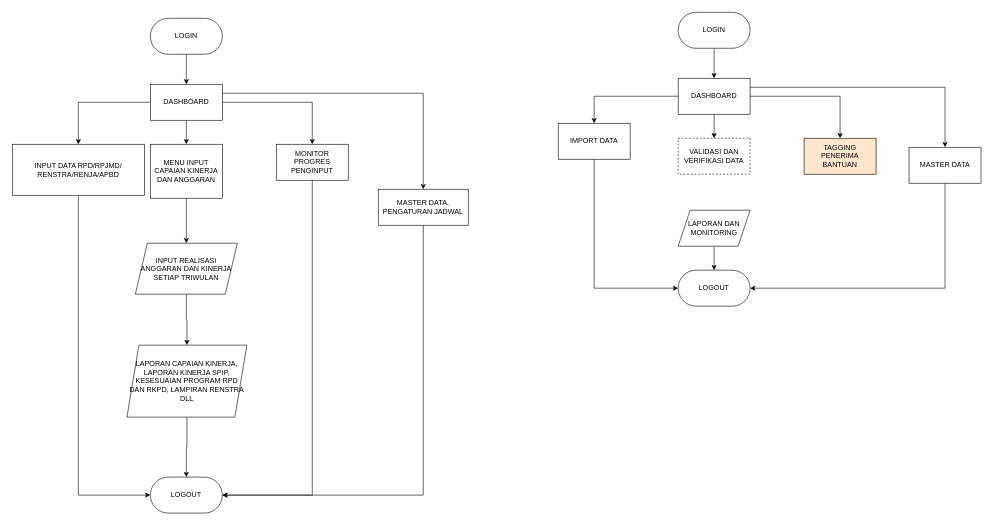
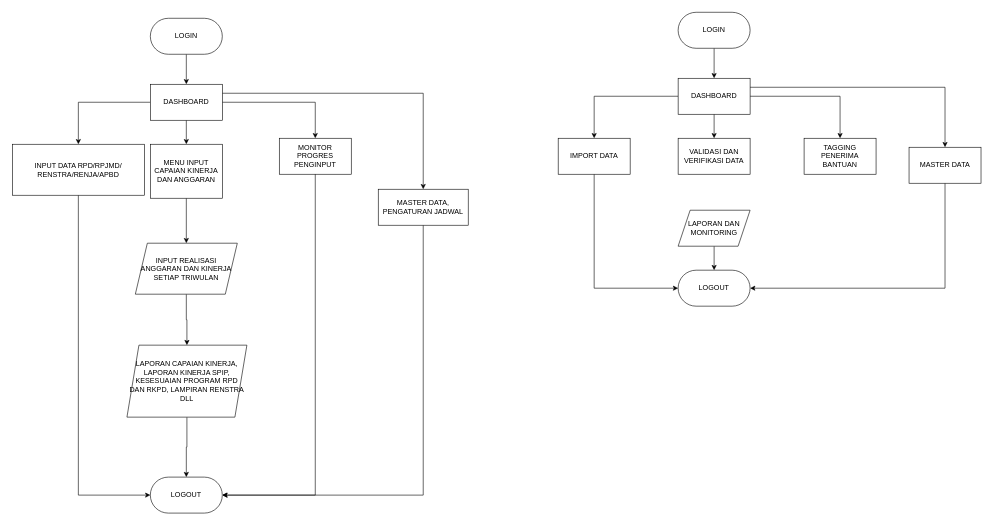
  <mxCell id="0" />
  <mxCell id="1" parent="0" />
  <mxCell id="2" value="" style="edgeStyle=orthogonalEdgeStyle;rounded=0;orthogonalLoop=1;jettySize=auto;html=1;" edge="1" parent="1" source="3" target="7"><mxGeometry relative="1" as="geometry" /></mxCell>
  <mxCell id="3" value="LOGIN" style="rounded=1;whiteSpace=wrap;html=1;arcSize=50;" vertex="1" parent="1"><mxGeometry x="1130" y="20" width="120" height="60" as="geometry" /></mxCell>
  <mxCell id="4" style="edgeStyle=orthogonalEdgeStyle;rounded=0;orthogonalLoop=1;jettySize=auto;html=1;exitX=1;exitY=0.5;exitDx=0;exitDy=0;" edge="1" parent="1" source="7" target="11"><mxGeometry relative="1" as="geometry" /></mxCell>
  <mxCell id="5" style="edgeStyle=orthogonalEdgeStyle;rounded=0;orthogonalLoop=1;jettySize=auto;html=1;exitX=0;exitY=0.5;exitDx=0;exitDy=0;entryX=0.5;entryY=0;entryDx=0;entryDy=0;" edge="1" parent="1" source="7" target="9"><mxGeometry relative="1" as="geometry" /></mxCell>
  <mxCell id="6" style="edgeStyle=orthogonalEdgeStyle;rounded=0;orthogonalLoop=1;jettySize=auto;html=1;exitX=0.5;exitY=1;exitDx=0;exitDy=0;entryX=0.5;entryY=0;entryDx=0;entryDy=0;" edge="1" parent="1" source="7" target="10"><mxGeometry relative="1" as="geometry" /></mxCell>
  <mxCell id="7" value="DASHBOARD" style="rounded=0;whiteSpace=wrap;html=1;" vertex="1" parent="1"><mxGeometry x="1130" y="130" width="120" height="60" as="geometry" /></mxCell>
  <mxCell id="8" style="edgeStyle=orthogonalEdgeStyle;rounded=0;orthogonalLoop=1;jettySize=auto;html=1;exitX=0.5;exitY=1;exitDx=0;exitDy=0;entryX=0;entryY=0.5;entryDx=0;entryDy=0;" edge="1" parent="1" source="9" target="14"><mxGeometry relative="1" as="geometry" /></mxCell>
- <mxCell id="9" value="IMPORT DATA" style="rounded=0;whiteSpace=wrap;html=1;" vertex="1" parent="1"><mxGeometry x="930" y="205" width="120" height="60" as="geometry" /></mxCell>
- <mxCell id="10" value="VALIDASI DAN VERIFIKASI DATA" style="rounded=0;whiteSpace=wrap;html=1;dashed=1;" vertex="1" parent="1"><mxGeometry x="1130" y="230" width="120" height="60" as="geometry" /></mxCell>
- <mxCell id="11" value="TAGGING PENERIMA BANTUAN" style="rounded=0;whiteSpace=wrap;html=1;fillColor=#ffe6cc;" vertex="1" parent="1"><mxGeometry x="1340" y="230" width="120" height="60" as="geometry" /></mxCell>
+ <mxCell id="9" value="IMPORT DATA" style="rounded=0;whiteSpace=wrap;html=1;" vertex="1" parent="1"><mxGeometry x="930" y="230" width="120" height="60" as="geometry" /></mxCell>
+ <mxCell id="10" value="VALIDASI DAN VERIFIKASI DATA" style="rounded=0;whiteSpace=wrap;html=1;" vertex="1" parent="1"><mxGeometry x="1130" y="230" width="120" height="60" as="geometry" /></mxCell>
+ <mxCell id="11" value="TAGGING PENERIMA BANTUAN" style="rounded=0;whiteSpace=wrap;html=1;" vertex="1" parent="1"><mxGeometry x="1340" y="230" width="120" height="60" as="geometry" /></mxCell>
  <mxCell id="12" style="edgeStyle=orthogonalEdgeStyle;rounded=0;orthogonalLoop=1;jettySize=auto;html=1;exitX=0.5;exitY=1;exitDx=0;exitDy=0;entryX=0.5;entryY=0;entryDx=0;entryDy=0;" edge="1" parent="1" source="13" target="14"><mxGeometry relative="1" as="geometry" /></mxCell>
  <mxCell id="13" value="LAPORAN DAN MONITORING" style="shape=parallelogram;perimeter=parallelogramPerimeter;whiteSpace=wrap;html=1;fixedSize=1;" vertex="1" parent="1"><mxGeometry x="1130" y="350" width="120" height="60" as="geometry" /></mxCell>
  <mxCell id="14" value="LOGOUT" style="rounded=1;whiteSpace=wrap;html=1;arcSize=50;" vertex="1" parent="1"><mxGeometry x="1130" y="450" width="120" height="60" as="geometry" /></mxCell>
  <mxCell id="15" value="" style="edgeStyle=orthogonalEdgeStyle;rounded=0;orthogonalLoop=1;jettySize=auto;html=1;" edge="1" parent="1" source="17" target="21"><mxGeometry relative="1" as="geometry" /></mxCell>
  <mxCell id="16" style="edgeStyle=orthogonalEdgeStyle;rounded=0;orthogonalLoop=1;jettySize=auto;html=1;exitX=1;exitY=0.25;exitDx=0;exitDy=0;entryX=0.5;entryY=0;entryDx=0;entryDy=0;" edge="1" parent="1" source="21" target="34"><mxGeometry relative="1" as="geometry" /></mxCell>
  <mxCell id="17" value="LOGIN" style="rounded=1;whiteSpace=wrap;html=1;arcSize=50;" vertex="1" parent="1"><mxGeometry x="250" y="30" width="120" height="60" as="geometry" /></mxCell>
  <mxCell id="18" style="edgeStyle=orthogonalEdgeStyle;rounded=0;orthogonalLoop=1;jettySize=auto;html=1;exitX=1;exitY=0.5;exitDx=0;exitDy=0;" edge="1" parent="1" source="21" target="26"><mxGeometry relative="1" as="geometry" /></mxCell>
  <mxCell id="19" style="edgeStyle=orthogonalEdgeStyle;rounded=0;orthogonalLoop=1;jettySize=auto;html=1;exitX=0;exitY=0.5;exitDx=0;exitDy=0;entryX=0.5;entryY=0;entryDx=0;entryDy=0;" edge="1" parent="1" source="21" target="23"><mxGeometry relative="1" as="geometry" /></mxCell>
  <mxCell id="20" style="edgeStyle=orthogonalEdgeStyle;rounded=0;orthogonalLoop=1;jettySize=auto;html=1;exitX=0.5;exitY=1;exitDx=0;exitDy=0;entryX=0.5;entryY=0;entryDx=0;entryDy=0;" edge="1" parent="1" source="21" target="25"><mxGeometry relative="1" as="geometry" /></mxCell>
  <mxCell id="21" value="DASHBOARD" style="rounded=0;whiteSpace=wrap;html=1;" vertex="1" parent="1"><mxGeometry x="250" y="140" width="120" height="60" as="geometry" /></mxCell>
  <mxCell id="22" style="edgeStyle=orthogonalEdgeStyle;rounded=0;orthogonalLoop=1;jettySize=auto;html=1;exitX=0.5;exitY=1;exitDx=0;exitDy=0;entryX=0;entryY=0.5;entryDx=0;entryDy=0;" edge="1" parent="1" source="23" target="29"><mxGeometry relative="1" as="geometry" /></mxCell>
  <mxCell id="23" value="INPUT DATA RPD/RPJMD/ RENSTRA/RENJA/APBD" style="rounded=0;whiteSpace=wrap;html=1;" vertex="1" parent="1"><mxGeometry x="20" y="240" width="220" height="85" as="geometry" /></mxCell>
  <mxCell id="24" style="edgeStyle=orthogonalEdgeStyle;rounded=0;orthogonalLoop=1;jettySize=auto;html=1;exitX=0.5;exitY=1;exitDx=0;exitDy=0;entryX=0.5;entryY=0;entryDx=0;entryDy=0;" edge="1" parent="1" source="25" target="28"><mxGeometry relative="1" as="geometry" /></mxCell>
  <mxCell id="25" value="MENU INPUT CAPAIAN KINERJA DAN ANGGARAN" style="rounded=0;whiteSpace=wrap;html=1;" vertex="1" parent="1"><mxGeometry x="250" y="240" width="120" height="90" as="geometry" /></mxCell>
- <mxCell id="26" value="MONITOR PROGRES PENGINPUT" style="rounded=0;whiteSpace=wrap;html=1;" vertex="1" parent="1"><mxGeometry x="460" y="240" width="120" height="60" as="geometry" /></mxCell>
+ <mxCell id="26" value="MONITOR PROGRES PENGINPUT" style="rounded=0;whiteSpace=wrap;html=1;" vertex="1" parent="1"><mxGeometry x="465" y="230" width="120" height="60" as="geometry" /></mxCell>
  <mxCell id="27" style="edgeStyle=orthogonalEdgeStyle;rounded=0;orthogonalLoop=1;jettySize=auto;html=1;exitX=0.5;exitY=1;exitDx=0;exitDy=0;entryX=0.5;entryY=0;entryDx=0;entryDy=0;" edge="1" parent="1" source="28" target="31"><mxGeometry relative="1" as="geometry" /></mxCell>
  <mxCell id="28" value="INPUT REALISASI ANGGARAN DAN KINERJA SETIAP TRIWULAN" style="shape=parallelogram;perimeter=parallelogramPerimeter;whiteSpace=wrap;html=1;fixedSize=1;" vertex="1" parent="1"><mxGeometry x="225" y="405" width="170" height="85" as="geometry" /></mxCell>
  <mxCell id="29" value="LOGOUT" style="rounded=1;whiteSpace=wrap;html=1;arcSize=50;" vertex="1" parent="1"><mxGeometry x="250" y="795" width="120" height="60" as="geometry" /></mxCell>
  <mxCell id="30" style="edgeStyle=orthogonalEdgeStyle;rounded=0;orthogonalLoop=1;jettySize=auto;html=1;exitX=0.5;exitY=1;exitDx=0;exitDy=0;entryX=0.5;entryY=0;entryDx=0;entryDy=0;" edge="1" parent="1" source="31" target="29"><mxGeometry relative="1" as="geometry" /></mxCell>
  <mxCell id="31" value="LAPORAN CAPAIAN KINERJA, LAPORAN KINERJA SPIP, KESESUAIAN PROGRAM RPD DAN RKPD, LAMPIRAN RENSTRA DLL" style="shape=parallelogram;perimeter=parallelogramPerimeter;whiteSpace=wrap;html=1;fixedSize=1;" vertex="1" parent="1"><mxGeometry x="211" y="575" width="200" height="120" as="geometry" /></mxCell>
  <mxCell id="32" style="edgeStyle=orthogonalEdgeStyle;rounded=0;orthogonalLoop=1;jettySize=auto;html=1;exitX=0.5;exitY=1;exitDx=0;exitDy=0;entryX=1;entryY=0.5;entryDx=0;entryDy=0;" edge="1" parent="1" source="26" target="29"><mxGeometry relative="1" as="geometry"><mxPoint x="380" y="180" as="sourcePoint" /><mxPoint x="530" y="250" as="targetPoint" /></mxGeometry></mxCell>
  <mxCell id="33" style="edgeStyle=orthogonalEdgeStyle;rounded=0;orthogonalLoop=1;jettySize=auto;html=1;exitX=0.5;exitY=1;exitDx=0;exitDy=0;entryX=1;entryY=0.5;entryDx=0;entryDy=0;" edge="1" parent="1" source="34" target="29"><mxGeometry relative="1" as="geometry" /></mxCell>
  <mxCell id="34" value="MASTER DATA, PENGATURAN JADWAL" style="rounded=0;whiteSpace=wrap;html=1;" vertex="1" parent="1"><mxGeometry x="630" y="315" width="150" height="60" as="geometry" /></mxCell>
  <mxCell id="35" style="edgeStyle=orthogonalEdgeStyle;rounded=0;orthogonalLoop=1;jettySize=auto;html=1;exitX=0.5;exitY=1;exitDx=0;exitDy=0;entryX=1;entryY=0.5;entryDx=0;entryDy=0;" edge="1" parent="1" source="36" target="14"><mxGeometry relative="1" as="geometry" /></mxCell>
  <mxCell id="36" value="MASTER DATA" style="rounded=0;whiteSpace=wrap;html=1;" vertex="1" parent="1"><mxGeometry x="1515" y="245" width="120" height="60" as="geometry" /></mxCell>
  <mxCell id="37" style="edgeStyle=orthogonalEdgeStyle;rounded=0;orthogonalLoop=1;jettySize=auto;html=1;exitX=1;exitY=0.25;exitDx=0;exitDy=0;entryX=0.5;entryY=0;entryDx=0;entryDy=0;" edge="1" parent="1" source="7" target="36"><mxGeometry relative="1" as="geometry"><mxPoint x="1260" y="170" as="sourcePoint" /><mxPoint x="1410" y="240" as="targetPoint" /></mxGeometry></mxCell>
